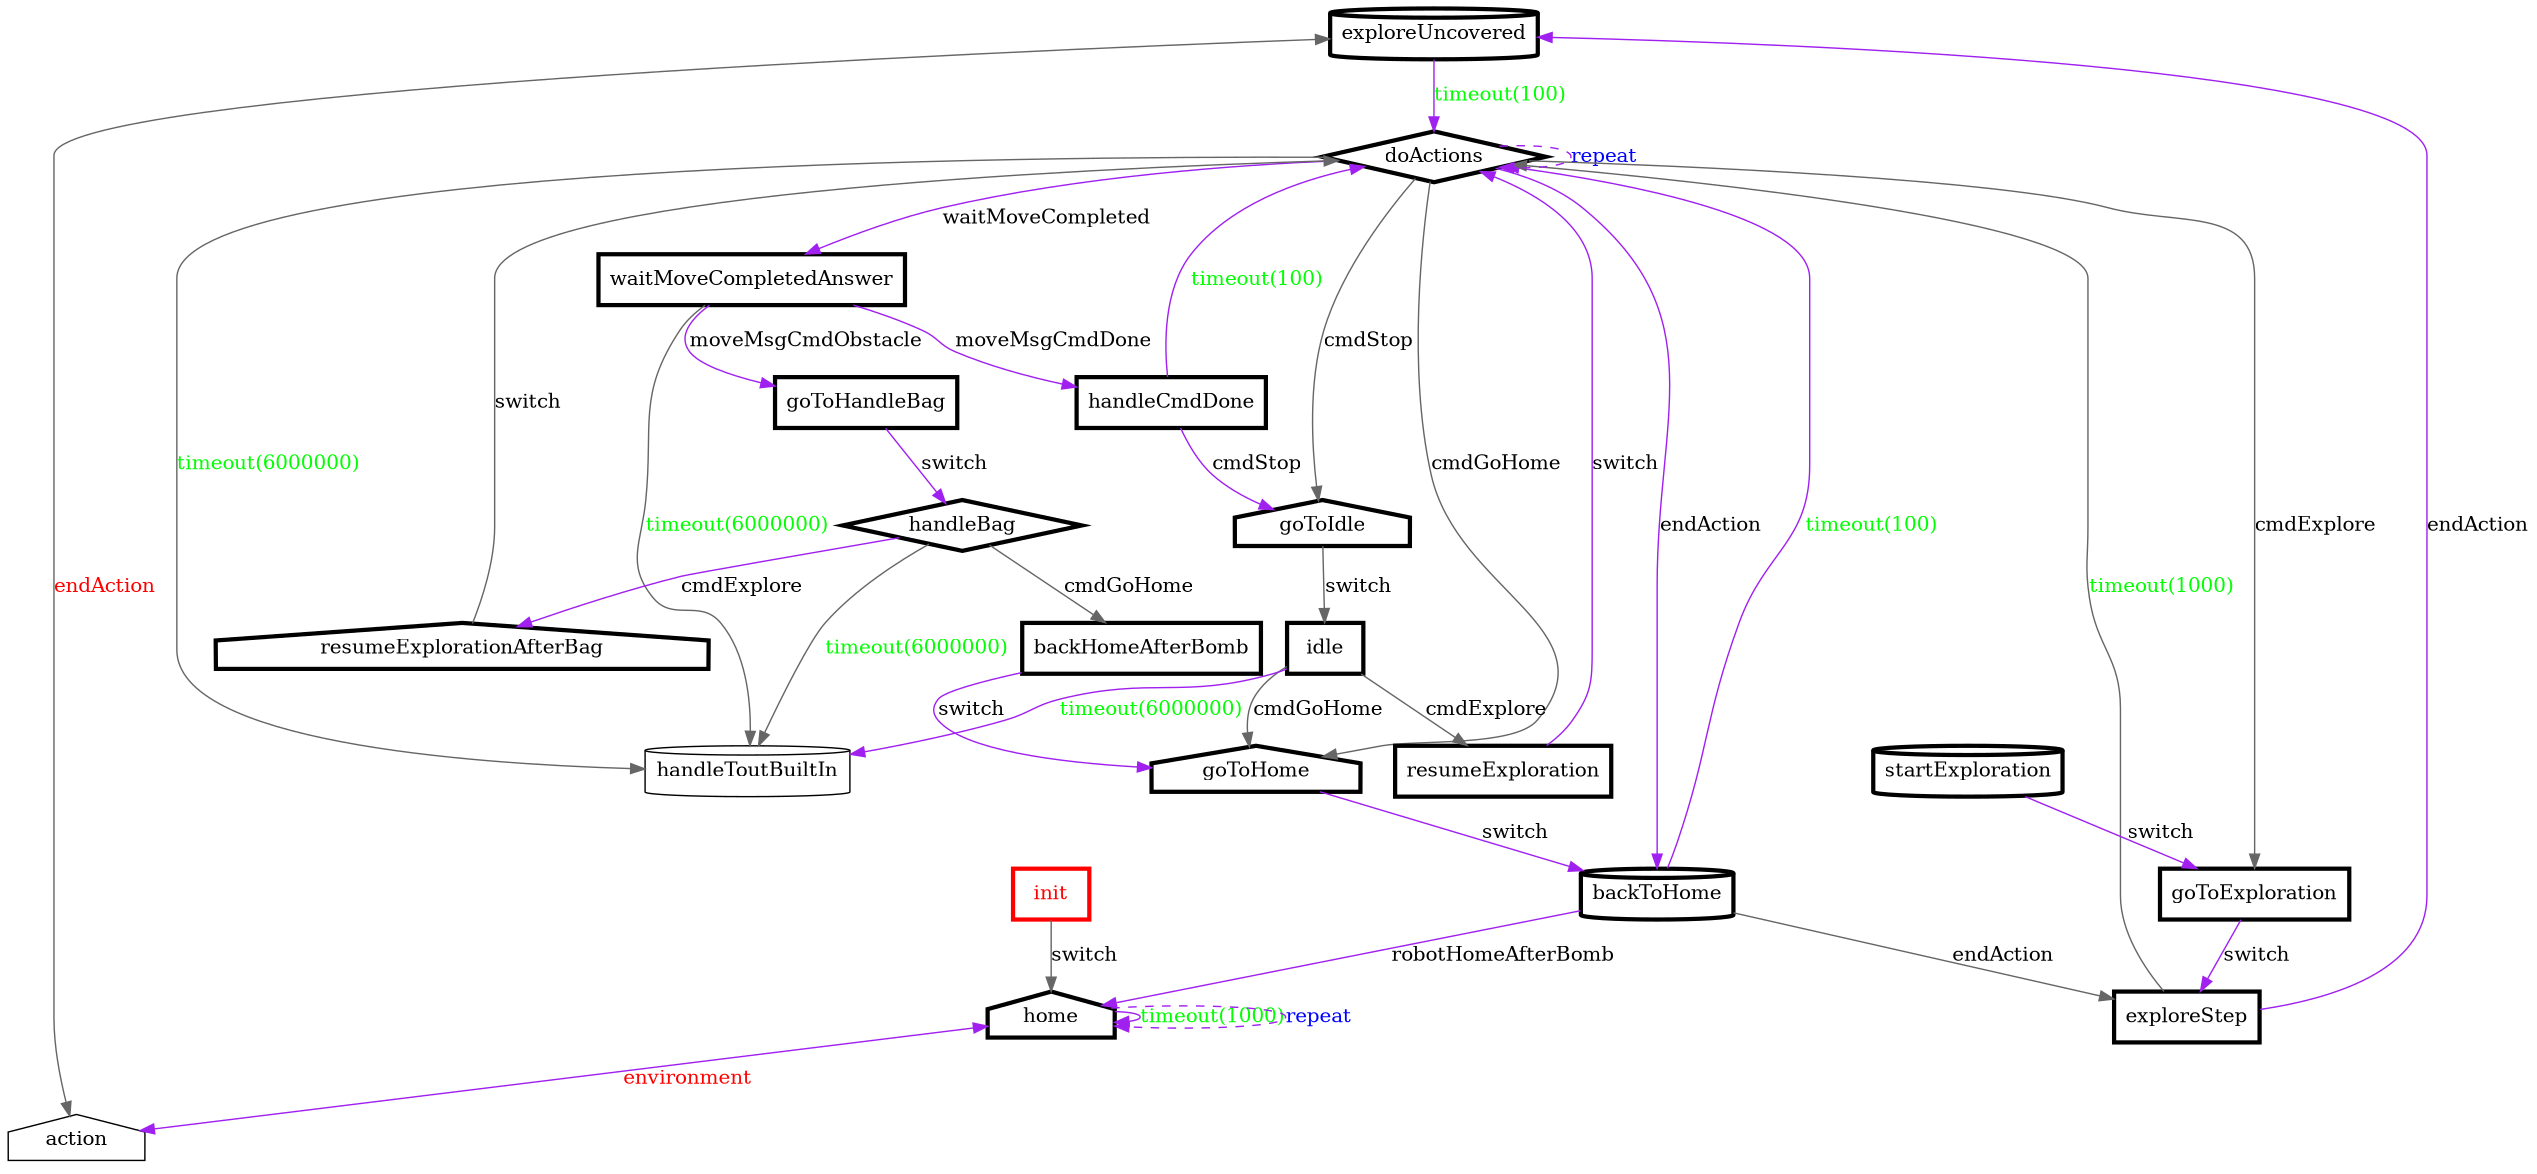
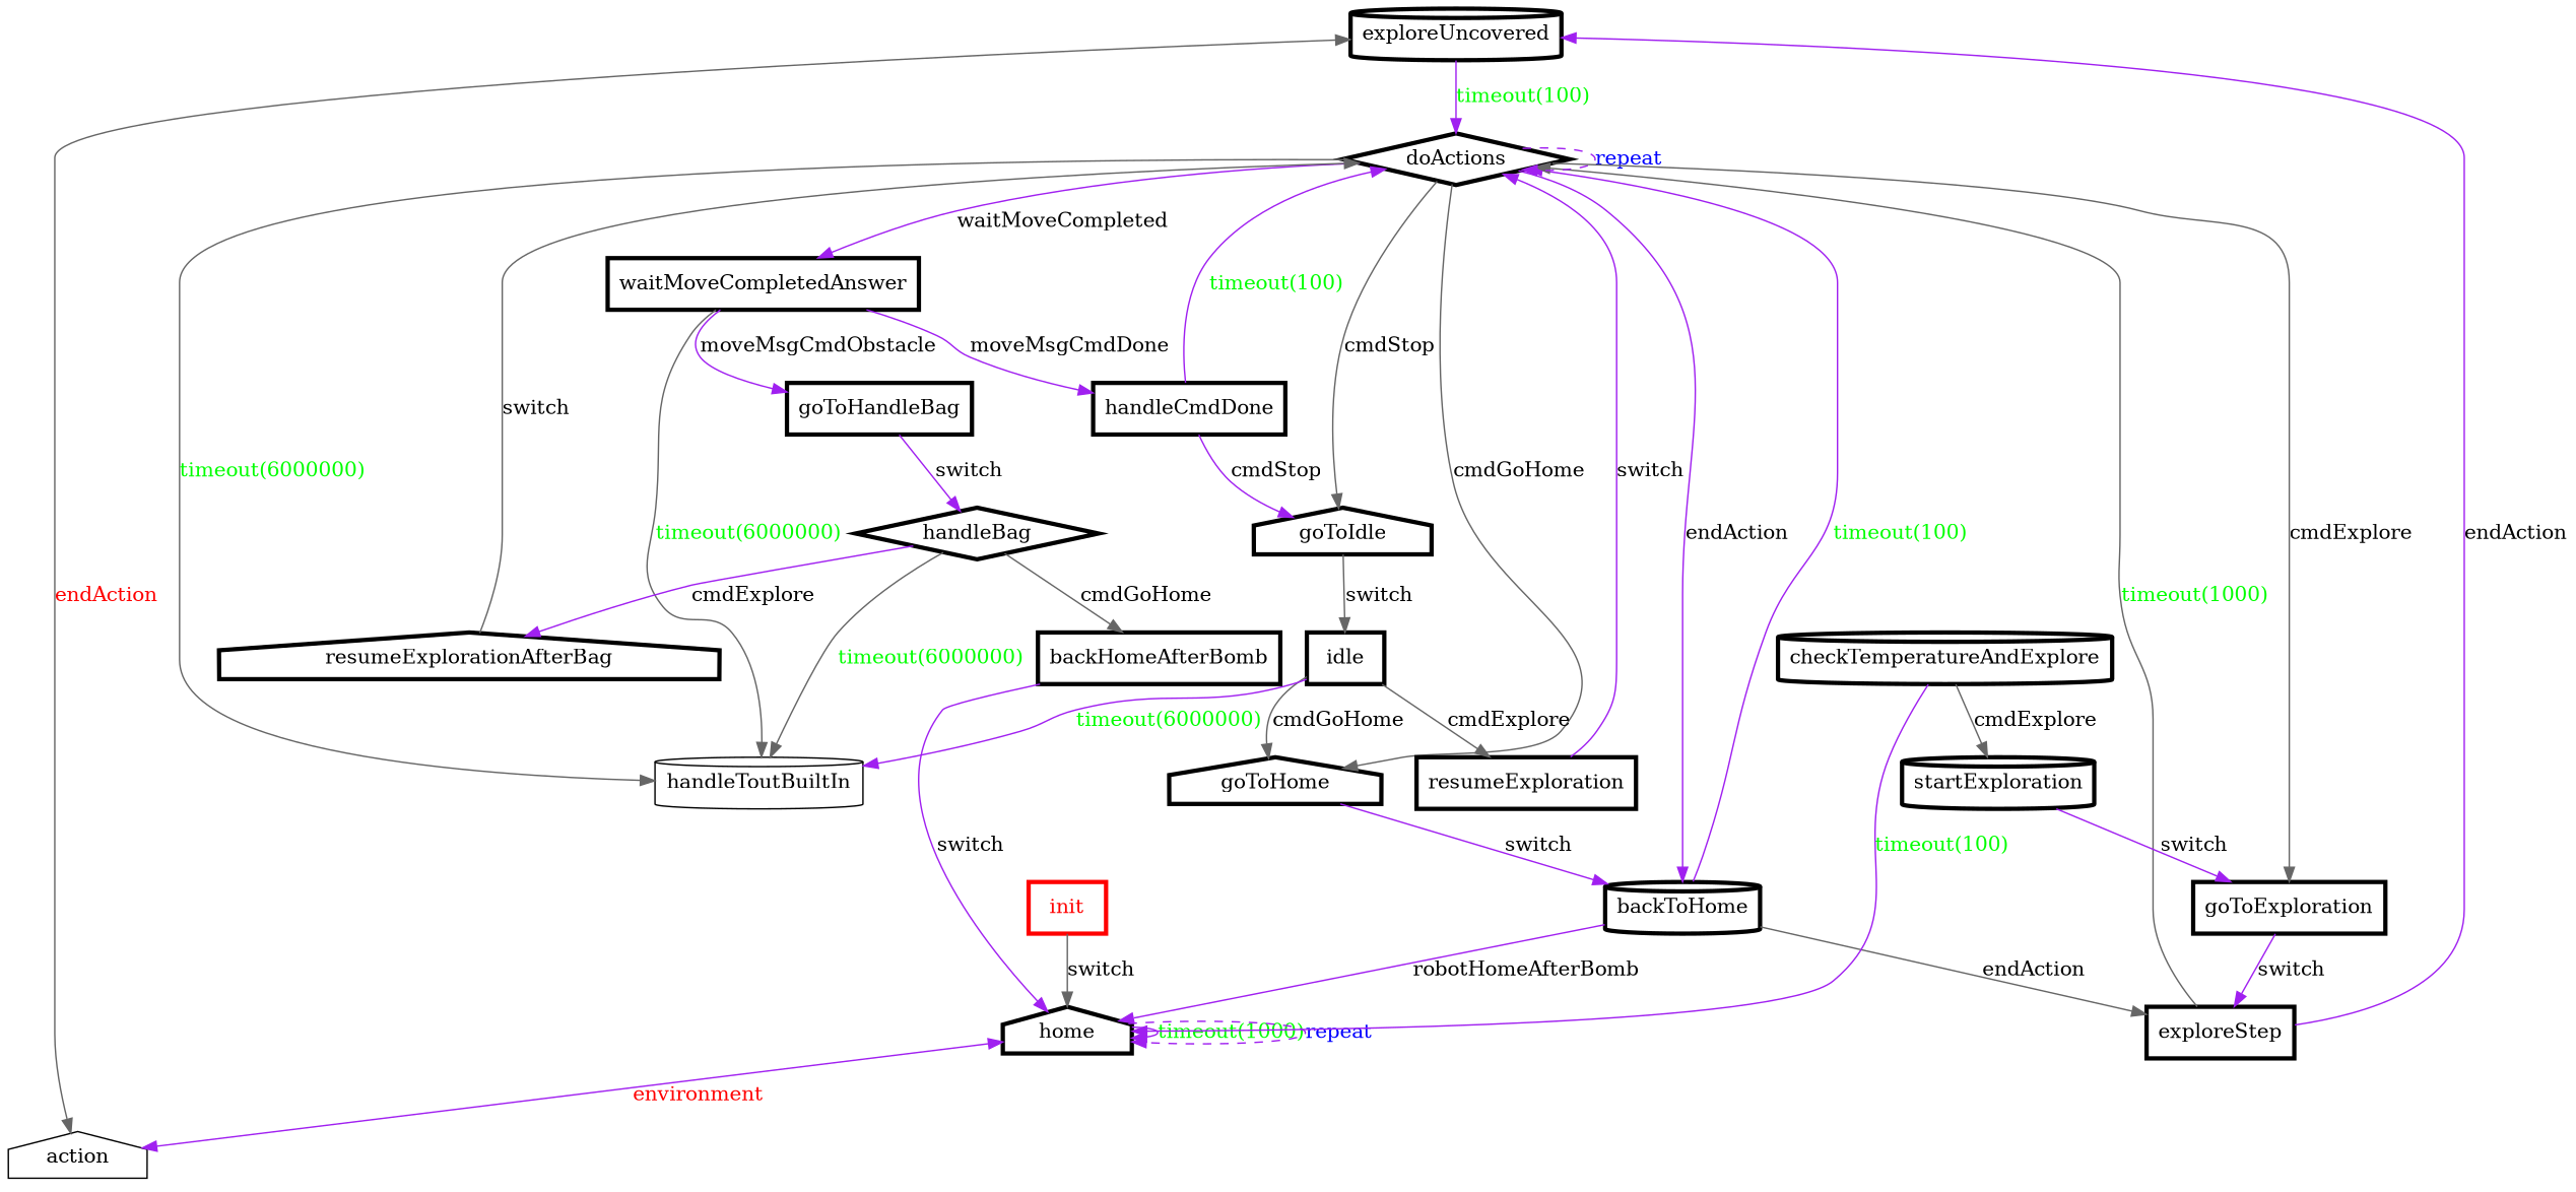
  digraph {
    rankdir=TB
    node [color=black fontcolor=black penwidth=3 shape=box]
    edge [color=purple fontcolor=black]
    init [color=red fontcolor=red]
    home [shape=house]
    action [shape=house color="" fontcolor="" penwidth=""]
    goToHome [shape=house]
    backToHome [shape=cylinder]
    exploreStep
    doActions [shape=diamond]
    goToExploration
    exploreUncovered [shape=cylinder]
    waitMoveCompletedAnswer
    goToIdle [shape=house]
    handleToutBuiltIn [shape=cylinder color="" fontcolor="" penwidth=""]
+   checkTemperatureAndExplore [shape=cylinder]
    startExploration [shape=cylinder]
    handleCmdDone
    goToHandleBag
    idle
    resumeExploration
    backHomeAfterBomb
    handleBag [shape=diamond]
    resumeExplorationAfterBag [shape=house]
    init -> home [color=gray40 label=switch]
    home -> home [fontcolor=green label="timeout(1000)"]
    home -> home [fontcolor=blue label="repeat " style=dashed]
    home -> action [dir=both fontcolor=red label=environment]
    goToHome -> backToHome [label=switch]
    backToHome -> home [label=robotHomeAfterBomb]
    backToHome -> exploreStep [color=gray40 label=endAction]
    backToHome -> doActions [fontcolor=green label="timeout(100)"]
    exploreStep -> doActions [color=gray40 fontcolor=green label="timeout(1000)"]
    exploreStep -> exploreUncovered [label=endAction]
    doActions -> goToHome [color=gray40 label=cmdGoHome]
    doActions -> backToHome [label=endAction]
    doActions -> doActions [fontcolor=blue label="repeat " style=dashed]
    doActions -> goToExploration [color=gray40 label=cmdExplore]
    doActions -> waitMoveCompletedAnswer [label=waitMoveCompleted]
    doActions -> goToIdle [color=gray40 label=cmdStop]
    doActions -> handleToutBuiltIn [color=gray40 fontcolor=green label="timeout(6000000)"]
    goToExploration -> exploreStep [label=switch]
    exploreUncovered -> action [color=gray40 dir=both fontcolor=red label=endAction]
    exploreUncovered -> doActions [fontcolor=green label="timeout(100)"]
    waitMoveCompletedAnswer -> handleToutBuiltIn [color=gray40 fontcolor=green label="timeout(6000000)"]
    waitMoveCompletedAnswer -> handleCmdDone [label=moveMsgCmdDone]
    waitMoveCompletedAnswer -> goToHandleBag [label=moveMsgCmdObstacle]
    goToIdle -> idle [color=gray40 label=switch]
+   checkTemperatureAndExplore -> home [fontcolor=green label="timeout(100)"]
+   checkTemperatureAndExplore -> startExploration [color=gray40 label=cmdExplore]
    startExploration -> goToExploration [label=switch]
    handleCmdDone -> doActions [fontcolor=green label="timeout(100)"]
    handleCmdDone -> goToIdle [label=cmdStop]
    goToHandleBag -> handleBag [label=switch]
    idle -> goToHome [color=gray40 label=cmdGoHome]
    idle -> handleToutBuiltIn [fontcolor=green label="timeout(6000000)"]
    idle -> resumeExploration [color=gray40 label=cmdExplore]
    resumeExploration -> doActions [label=switch]
-   backHomeAfterBomb -> goToHome [label=switch]
+   backHomeAfterBomb -> home [label=switch]
    handleBag -> handleToutBuiltIn [color=gray40 fontcolor=green label="timeout(6000000)"]
    handleBag -> backHomeAfterBomb [color=gray40 label=cmdGoHome]
    handleBag -> resumeExplorationAfterBag [label=cmdExplore]
    resumeExplorationAfterBag -> doActions [color=gray40 label=switch]
  }
